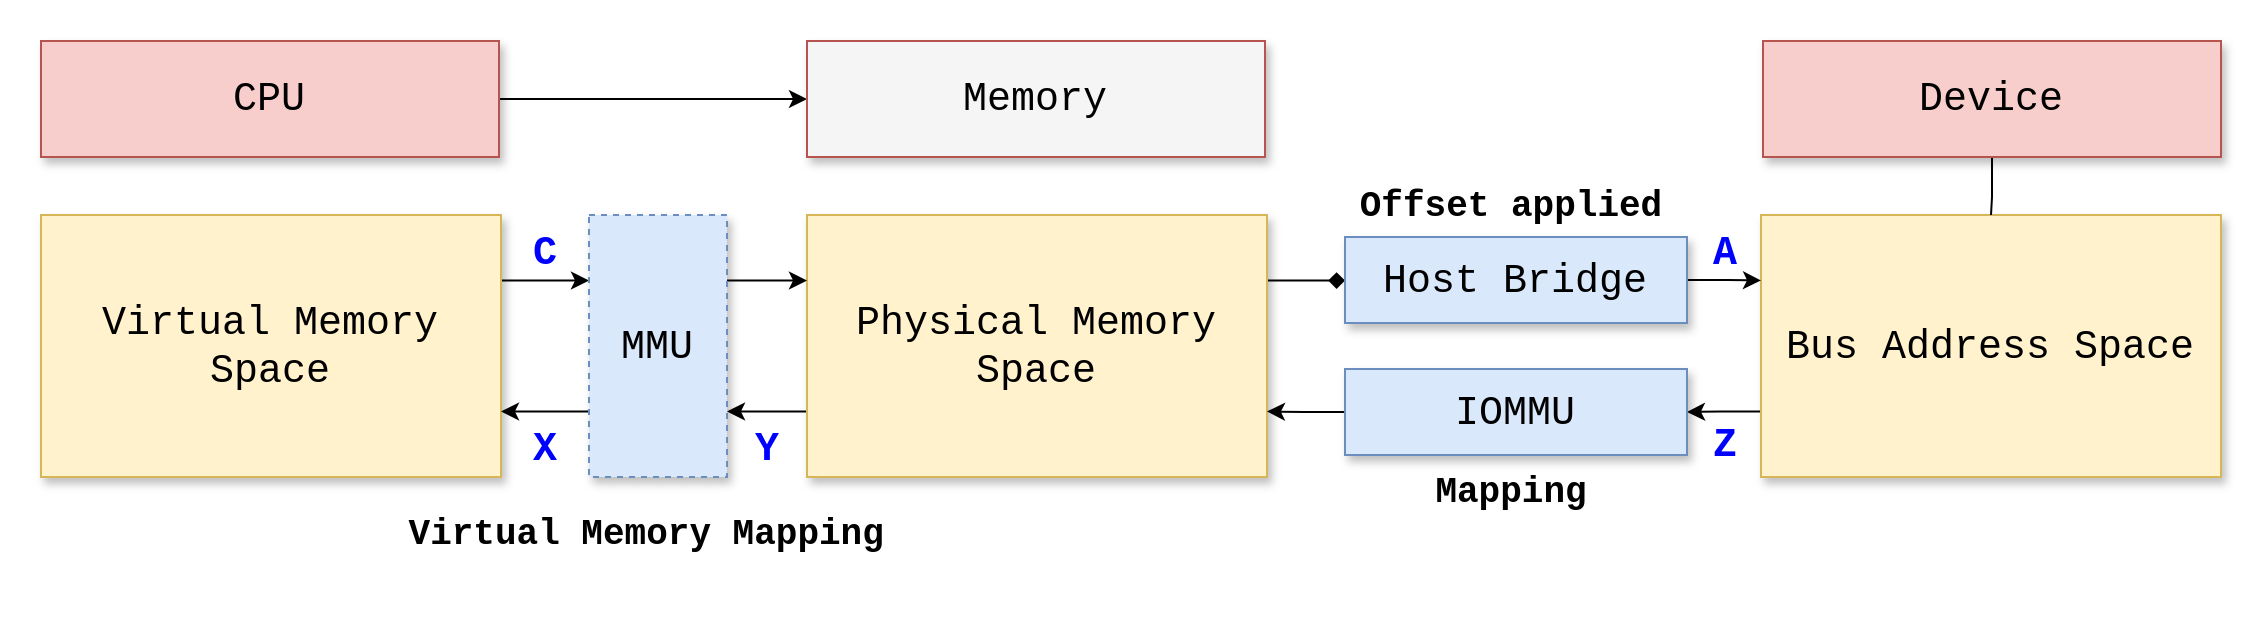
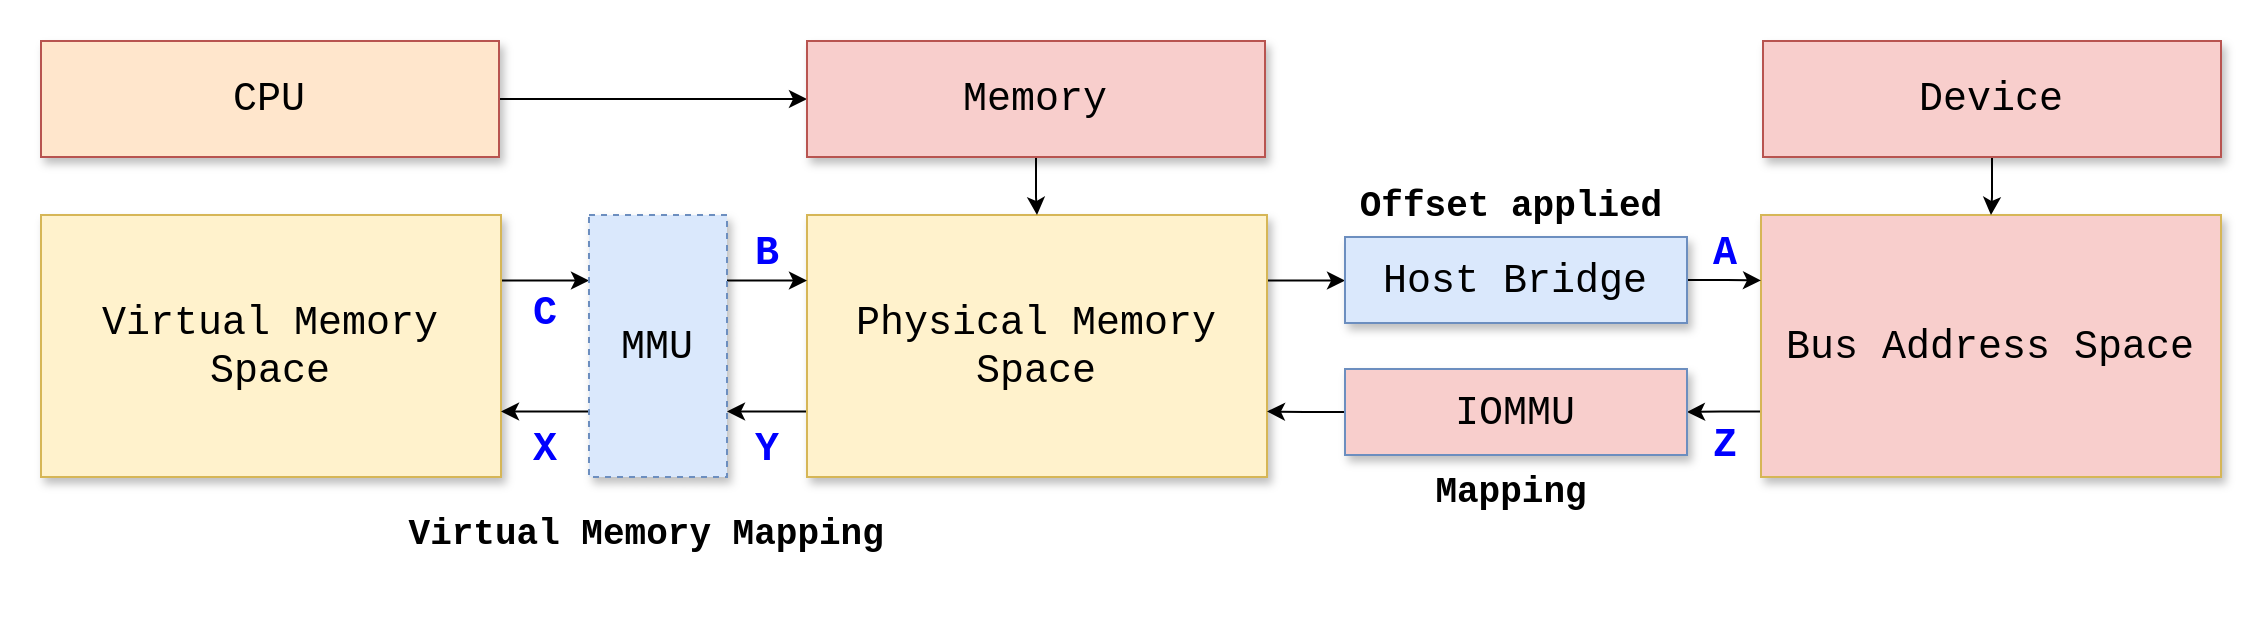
  <mxCell id="0" />
  <mxCell id="1" parent="0" />
  <mxCell id="2" style="edgeStyle=orthogonalEdgeStyle;rounded=0;orthogonalLoop=1;jettySize=auto;html=1;entryX=0;entryY=0.25;entryDx=0;entryDy=0;exitX=1;exitY=0.25;exitDx=0;exitDy=0;" edge="1" parent="1" source="3" target="11"><mxGeometry relative="1" as="geometry" /></mxCell>
  <mxCell id="3" value="&lt;font style=&quot;font-size: 20px&quot; face=&quot;Courier New&quot;&gt;Virtual Memory Space&lt;/font&gt;" style="rounded=0;whiteSpace=wrap;html=1;shadow=1;fillColor=#fff2cc;strokeColor=#d6b656;" vertex="1" parent="1"><mxGeometry x="20" y="107" width="230" height="131" as="geometry" /></mxCell>
- <mxCell id="4" style="edgeStyle=orthogonalEdgeStyle;rounded=0;orthogonalLoop=1;jettySize=auto;html=1;entryX=0;entryY=0.5;entryDx=0;entryDy=0;exitX=1;exitY=0.25;exitDx=0;exitDy=0;endArrow=diamond;" edge="1" parent="1" source="6" target="17"><mxGeometry relative="1" as="geometry" /></mxCell>
+ <mxCell id="4" style="edgeStyle=orthogonalEdgeStyle;rounded=0;orthogonalLoop=1;jettySize=auto;html=1;entryX=0;entryY=0.5;entryDx=0;entryDy=0;exitX=1;exitY=0.25;exitDx=0;exitDy=0;" edge="1" parent="1" source="6" target="17"><mxGeometry relative="1" as="geometry" /></mxCell>
  <mxCell id="5" style="edgeStyle=orthogonalEdgeStyle;rounded=0;orthogonalLoop=1;jettySize=auto;html=1;entryX=1;entryY=0.75;entryDx=0;entryDy=0;exitX=0;exitY=0.75;exitDx=0;exitDy=0;" edge="1" parent="1" source="6" target="11"><mxGeometry relative="1" as="geometry" /></mxCell>
  <mxCell id="6" value="&lt;font style=&quot;font-size: 20px&quot; face=&quot;Courier New&quot;&gt;Physical Memory Space&lt;/font&gt;" style="rounded=0;whiteSpace=wrap;html=1;shadow=1;fillColor=#fff2cc;strokeColor=#d6b656;" vertex="1" parent="1"><mxGeometry x="403" y="107" width="230" height="131" as="geometry" /></mxCell>
  <mxCell id="7" style="edgeStyle=orthogonalEdgeStyle;rounded=0;orthogonalLoop=1;jettySize=auto;html=1;exitX=0;exitY=0.75;exitDx=0;exitDy=0;" edge="1" parent="1" source="8" target="13"><mxGeometry relative="1" as="geometry" /></mxCell>
- <mxCell id="8" value="&lt;font style=&quot;font-size: 20px&quot; face=&quot;Courier New&quot;&gt;Bus Address Space&lt;/font&gt;" style="rounded=0;whiteSpace=wrap;html=1;shadow=1;fillColor=#fff2cc;strokeColor=#d6b656;" vertex="1" parent="1"><mxGeometry x="880" y="107" width="230" height="131" as="geometry" /></mxCell>
+ <mxCell id="8" value="&lt;font style=&quot;font-size: 20px&quot; face=&quot;Courier New&quot;&gt;Bus Address Space&lt;/font&gt;" style="rounded=0;whiteSpace=wrap;html=1;shadow=1;fillColor=#f8cecc;strokeColor=#d6b656;" vertex="1" parent="1"><mxGeometry x="880" y="107" width="230" height="131" as="geometry" /></mxCell>
  <mxCell id="9" style="edgeStyle=orthogonalEdgeStyle;rounded=0;orthogonalLoop=1;jettySize=auto;html=1;exitX=1;exitY=0.25;exitDx=0;exitDy=0;" edge="1" parent="1" source="11" target="6"><mxGeometry relative="1" as="geometry"><Array as="points"><mxPoint x="403" y="140" /><mxPoint x="403" y="140" /></Array></mxGeometry></mxCell>
  <mxCell id="10" style="edgeStyle=orthogonalEdgeStyle;rounded=0;orthogonalLoop=1;jettySize=auto;html=1;entryX=1;entryY=0.75;entryDx=0;entryDy=0;exitX=0;exitY=0.75;exitDx=0;exitDy=0;" edge="1" parent="1" source="11" target="3"><mxGeometry relative="1" as="geometry" /></mxCell>
  <mxCell id="11" value="&lt;font style=&quot;font-size: 20px&quot; face=&quot;Courier New&quot;&gt;MMU&lt;/font&gt;" style="rounded=0;whiteSpace=wrap;html=1;shadow=1;fillColor=#dae8fc;strokeColor=#6c8ebf;dashed=1;" vertex="1" parent="1"><mxGeometry x="294" y="107" width="69" height="131" as="geometry" /></mxCell>
  <mxCell id="12" style="edgeStyle=orthogonalEdgeStyle;rounded=0;orthogonalLoop=1;jettySize=auto;html=1;entryX=1;entryY=0.75;entryDx=0;entryDy=0;" edge="1" parent="1" source="13" target="6"><mxGeometry relative="1" as="geometry" /></mxCell>
- <mxCell id="13" value="&lt;font style=&quot;font-size: 20px&quot; face=&quot;Courier New&quot;&gt;IOMMU&lt;/font&gt;" style="rounded=0;whiteSpace=wrap;html=1;shadow=1;fillColor=#dae8fc;strokeColor=#6c8ebf;" vertex="1" parent="1"><mxGeometry x="672" y="184" width="171" height="43" as="geometry" /></mxCell>
+ <mxCell id="13" value="&lt;font style=&quot;font-size: 20px&quot; face=&quot;Courier New&quot;&gt;IOMMU&lt;/font&gt;" style="rounded=0;whiteSpace=wrap;html=1;shadow=1;fillColor=#f8cecc;strokeColor=#6c8ebf;" vertex="1" parent="1"><mxGeometry x="672" y="184" width="171" height="43" as="geometry" /></mxCell>
  <mxCell id="14" value="&lt;b&gt;&lt;font style=&quot;font-size: 18px&quot; face=&quot;Courier New&quot;&gt;Virtual Memory Mapping&amp;nbsp;&lt;/font&gt;&lt;/b&gt;" style="text;html=1;strokeColor=none;fillColor=none;align=center;verticalAlign=middle;whiteSpace=wrap;rounded=0;shadow=1;" vertex="1" parent="1"><mxGeometry x="198" y="242" width="261" height="49" as="geometry" /></mxCell>
  <mxCell id="15" value="&lt;b&gt;&lt;font style=&quot;font-size: 18px&quot; face=&quot;Courier New&quot;&gt;Offset applied&lt;/font&gt;&lt;/b&gt;" style="text;html=1;strokeColor=none;fillColor=none;align=center;verticalAlign=middle;whiteSpace=wrap;rounded=0;shadow=1;" vertex="1" parent="1"><mxGeometry x="625" y="78" width="261" height="49" as="geometry" /></mxCell>
  <mxCell id="16" style="edgeStyle=orthogonalEdgeStyle;rounded=0;orthogonalLoop=1;jettySize=auto;html=1;entryX=0;entryY=0.25;entryDx=0;entryDy=0;" edge="1" parent="1" source="17" target="8"><mxGeometry relative="1" as="geometry" /></mxCell>
  <mxCell id="17" value="&lt;font style=&quot;font-size: 20px&quot; face=&quot;Courier New&quot;&gt;Host Bridge&lt;/font&gt;" style="rounded=0;whiteSpace=wrap;html=1;shadow=1;fillColor=#dae8fc;strokeColor=#6c8ebf;" vertex="1" parent="1"><mxGeometry x="672" y="118" width="171" height="43" as="geometry" /></mxCell>
  <mxCell id="18" value="&lt;b&gt;&lt;font style=&quot;font-size: 18px&quot; face=&quot;Courier New&quot;&gt;Mapping&lt;/font&gt;&lt;/b&gt;" style="text;html=1;strokeColor=none;fillColor=none;align=center;verticalAlign=middle;whiteSpace=wrap;rounded=0;shadow=1;" vertex="1" parent="1"><mxGeometry x="625" y="221" width="261" height="49" as="geometry" /></mxCell>
- <mxCell id="19" value="&lt;b&gt;&lt;font style=&quot;font-size: 20px&quot; face=&quot;Courier New&quot; color=&quot;#0000ff&quot;&gt;C&lt;/font&gt;&lt;/b&gt;" style="text;html=1;strokeColor=none;fillColor=none;align=center;verticalAlign=middle;whiteSpace=wrap;rounded=0;shadow=1;" vertex="1" parent="1"><mxGeometry x="258" y="101" width="29" height="49" as="geometry" /></mxCell>
+ <mxCell id="19" value="&lt;b&gt;&lt;font style=&quot;font-size: 20px&quot; face=&quot;Courier New&quot; color=&quot;#0000ff&quot;&gt;C&lt;/font&gt;&lt;/b&gt;" style="text;html=1;strokeColor=none;fillColor=none;align=center;verticalAlign=middle;whiteSpace=wrap;rounded=0;shadow=1;" vertex="1" parent="1"><mxGeometry x="258" y="131" width="29" height="49" as="geometry" /></mxCell>
+ <mxCell id="20" value="&lt;b&gt;&lt;font style=&quot;font-size: 20px&quot; face=&quot;Courier New&quot; color=&quot;#0000ff&quot;&gt;B&lt;/font&gt;&lt;/b&gt;" style="text;html=1;strokeColor=none;fillColor=none;align=center;verticalAlign=middle;whiteSpace=wrap;rounded=0;shadow=1;" vertex="1" parent="1"><mxGeometry x="369" y="101" width="29" height="49" as="geometry" /></mxCell>
  <mxCell id="21" value="&lt;b&gt;&lt;font style=&quot;font-size: 20px&quot; face=&quot;Courier New&quot; color=&quot;#0000ff&quot;&gt;A&lt;/font&gt;&lt;/b&gt;" style="text;html=1;strokeColor=none;fillColor=none;align=center;verticalAlign=middle;whiteSpace=wrap;rounded=0;shadow=1;" vertex="1" parent="1"><mxGeometry x="848" y="101" width="29" height="49" as="geometry" /></mxCell>
  <mxCell id="22" value="&lt;b&gt;&lt;font style=&quot;font-size: 20px&quot; face=&quot;Courier New&quot; color=&quot;#0000ff&quot;&gt;Z&lt;/font&gt;&lt;/b&gt;" style="text;html=1;strokeColor=none;fillColor=none;align=center;verticalAlign=middle;whiteSpace=wrap;rounded=0;shadow=1;" vertex="1" parent="1"><mxGeometry x="848" y="197" width="29" height="49" as="geometry" /></mxCell>
  <mxCell id="23" value="&lt;b&gt;&lt;font style=&quot;font-size: 20px&quot; face=&quot;Courier New&quot; color=&quot;#0000ff&quot;&gt;X&lt;/font&gt;&lt;/b&gt;" style="text;html=1;strokeColor=none;fillColor=none;align=center;verticalAlign=middle;whiteSpace=wrap;rounded=0;shadow=1;" vertex="1" parent="1"><mxGeometry x="258" y="199" width="29" height="49" as="geometry" /></mxCell>
  <mxCell id="24" value="&lt;b&gt;&lt;font style=&quot;font-size: 20px&quot; face=&quot;Courier New&quot; color=&quot;#0000ff&quot;&gt;Y&lt;/font&gt;&lt;/b&gt;" style="text;html=1;strokeColor=none;fillColor=none;align=center;verticalAlign=middle;whiteSpace=wrap;rounded=0;shadow=1;" vertex="1" parent="1"><mxGeometry x="369" y="199" width="29" height="49" as="geometry" /></mxCell>
  <mxCell id="25" style="edgeStyle=orthogonalEdgeStyle;rounded=0;orthogonalLoop=1;jettySize=auto;html=1;" edge="1" parent="1" source="26" target="28"><mxGeometry relative="1" as="geometry" /></mxCell>
- <mxCell id="26" value="&lt;font style=&quot;font-size: 20px&quot; face=&quot;Courier New&quot;&gt;CPU&lt;/font&gt;" style="rounded=0;whiteSpace=wrap;html=1;shadow=1;fillColor=#f8cecc;strokeColor=#b85450;" vertex="1" parent="1"><mxGeometry x="20" y="20" width="229" height="58" as="geometry" /></mxCell>
- <mxCell id="28" value="&lt;font style=&quot;font-size: 20px&quot; face=&quot;Courier New&quot;&gt;Memory&lt;/font&gt;" style="rounded=0;whiteSpace=wrap;html=1;shadow=1;fillColor=#f5f5f5;strokeColor=#b85450;" vertex="1" parent="1"><mxGeometry x="403" y="20" width="229" height="58" as="geometry" /></mxCell>
- <mxCell id="29" style="edgeStyle=orthogonalEdgeStyle;rounded=0;orthogonalLoop=1;jettySize=auto;html=1;endArrow=none;" edge="1" parent="1" source="30" target="8"><mxGeometry relative="1" as="geometry" /></mxCell>
+ <mxCell id="26" value="&lt;font style=&quot;font-size: 20px&quot; face=&quot;Courier New&quot;&gt;CPU&lt;/font&gt;" style="rounded=0;whiteSpace=wrap;html=1;shadow=1;fillColor=#ffe6cc;strokeColor=#b85450;" vertex="1" parent="1"><mxGeometry x="20" y="20" width="229" height="58" as="geometry" /></mxCell>
+ <mxCell id="27" style="edgeStyle=orthogonalEdgeStyle;rounded=0;orthogonalLoop=1;jettySize=auto;html=1;" edge="1" parent="1" source="28" target="6"><mxGeometry relative="1" as="geometry" /></mxCell>
+ <mxCell id="28" value="&lt;font style=&quot;font-size: 20px&quot; face=&quot;Courier New&quot;&gt;Memory&lt;/font&gt;" style="rounded=0;whiteSpace=wrap;html=1;shadow=1;fillColor=#f8cecc;strokeColor=#b85450;" vertex="1" parent="1"><mxGeometry x="403" y="20" width="229" height="58" as="geometry" /></mxCell>
+ <mxCell id="29" style="edgeStyle=orthogonalEdgeStyle;rounded=0;orthogonalLoop=1;jettySize=auto;html=1;" edge="1" parent="1" source="30" target="8"><mxGeometry relative="1" as="geometry" /></mxCell>
  <mxCell id="30" value="&lt;font style=&quot;font-size: 20px&quot; face=&quot;Courier New&quot;&gt;Device&lt;/font&gt;" style="rounded=0;whiteSpace=wrap;html=1;shadow=1;fillColor=#f8cecc;strokeColor=#b85450;" vertex="1" parent="1"><mxGeometry x="881" y="20" width="229" height="58" as="geometry" /></mxCell>
